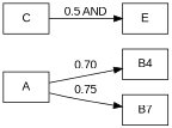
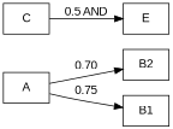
  graph {
    fontname="Liberation Sans"
    rankdir=LR
    node [fontname="Liberation Sans" shape=box]
    edge [arrowType=normal dir=forward fontname="Liberation Sans"]
    A
-   B2 [label=B4]
-   B1 [label=B7]
+   B2
+   B1
    C
    E
    A -- B2 [label=0.70]
    A -- B1 [label=0.75]
    C -- E [label="0.5 AND"]
  }
